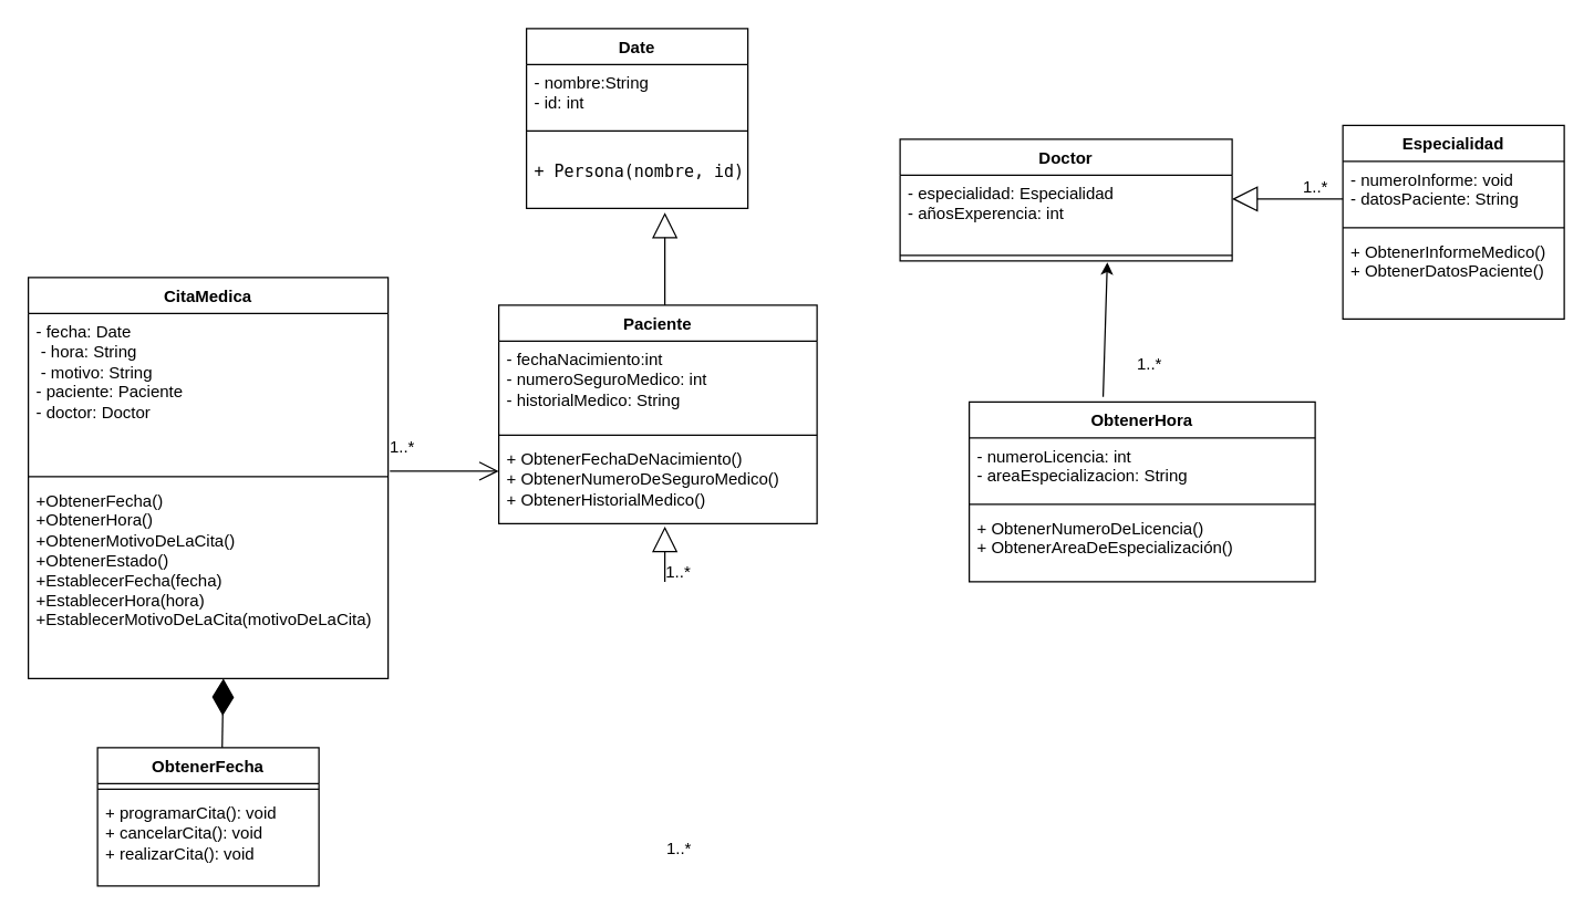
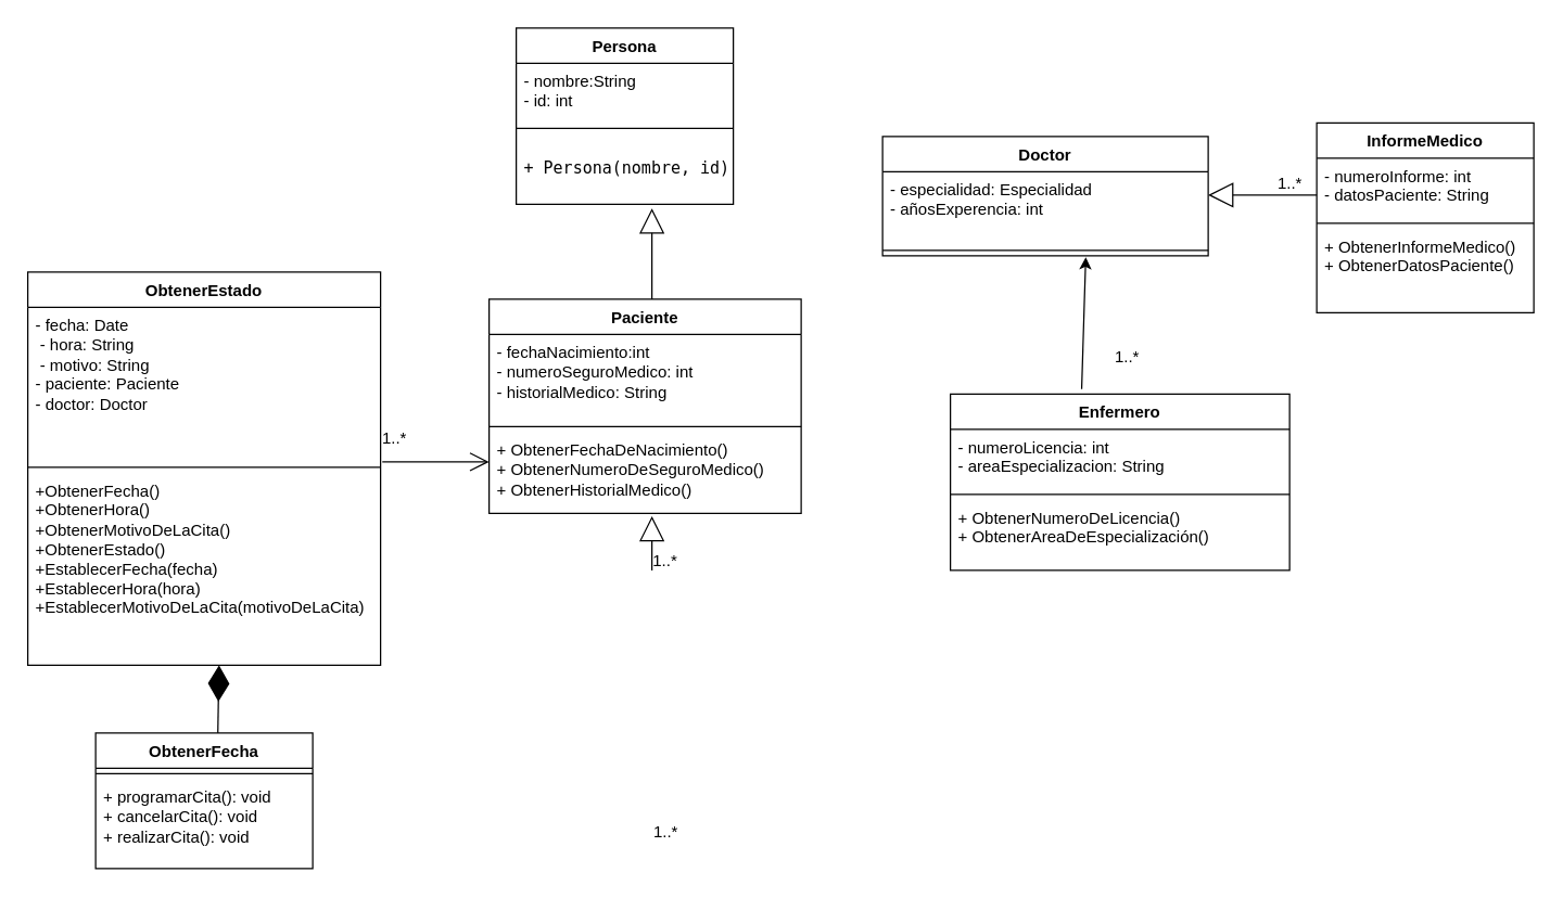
  <mxCell id="0" />
  <mxCell id="1" parent="0" />
- <mxCell id="2" value="Date" style="swimlane;fontStyle=1;align=center;verticalAlign=top;childLayout=stackLayout;horizontal=1;startSize=26;horizontalStack=0;resizeParent=1;resizeParentMax=0;resizeLast=0;collapsible=1;marginBottom=0;whiteSpace=wrap;html=1;" vertex="1" parent="1"><mxGeometry x="380" y="20" width="160" height="130" as="geometry" /></mxCell>
+ <mxCell id="2" value="Persona" style="swimlane;fontStyle=1;align=center;verticalAlign=top;childLayout=stackLayout;horizontal=1;startSize=26;horizontalStack=0;resizeParent=1;resizeParentMax=0;resizeLast=0;collapsible=1;marginBottom=0;whiteSpace=wrap;html=1;" vertex="1" parent="1"><mxGeometry x="380" y="20" width="160" height="130" as="geometry" /></mxCell>
  <mxCell id="3" value="&lt;div&gt;- nombre:String&lt;/div&gt;&lt;div&gt;- id: int&lt;/div&gt;&lt;div&gt;&lt;br&gt;&lt;/div&gt;" style="text;strokeColor=none;fillColor=none;align=left;verticalAlign=top;spacingLeft=4;spacingRight=4;overflow=hidden;rotatable=0;points=[[0,0.5],[1,0.5]];portConstraint=eastwest;whiteSpace=wrap;html=1;" vertex="1" parent="2"><mxGeometry y="26" width="160" height="44" as="geometry" /></mxCell>
  <mxCell id="4" value="" style="line;strokeWidth=1;fillColor=none;align=left;verticalAlign=middle;spacingTop=-1;spacingLeft=3;spacingRight=3;rotatable=0;labelPosition=right;points=[];portConstraint=eastwest;strokeColor=inherit;" vertex="1" parent="2"><mxGeometry y="70" width="160" height="8" as="geometry" /></mxCell>
  <mxCell id="5" value="&lt;pre&gt;&lt;code class=&quot;!whitespace-pre hljs language-plaintext&quot;&gt;+ Persona(nombre, id)&lt;/code&gt;&lt;/pre&gt;" style="text;strokeColor=none;fillColor=none;align=left;verticalAlign=top;spacingLeft=4;spacingRight=4;overflow=hidden;rotatable=0;points=[[0,0.5],[1,0.5]];portConstraint=eastwest;whiteSpace=wrap;html=1;" vertex="1" parent="2"><mxGeometry y="78" width="160" height="52" as="geometry" /></mxCell>
  <mxCell id="6" value="" style="endArrow=block;endSize=16;endFill=0;html=1;rounded=0;entryX=0.625;entryY=1.058;entryDx=0;entryDy=0;entryPerimeter=0;" edge="1" parent="1" target="5"><mxGeometry width="160" relative="1" as="geometry"><mxPoint x="480" y="220" as="sourcePoint" /><mxPoint x="500" y="190" as="targetPoint" /></mxGeometry></mxCell>
  <mxCell id="7" value="Paciente" style="swimlane;fontStyle=1;align=center;verticalAlign=top;childLayout=stackLayout;horizontal=1;startSize=26;horizontalStack=0;resizeParent=1;resizeParentMax=0;resizeLast=0;collapsible=1;marginBottom=0;whiteSpace=wrap;html=1;" vertex="1" parent="1"><mxGeometry x="360" y="220" width="230" height="158" as="geometry" /></mxCell>
  <mxCell id="8" value="&lt;div&gt;- fechaNacimiento:int&lt;/div&gt;&lt;div&gt;- numeroSeguroMedico: int&lt;/div&gt;&lt;div&gt;- historialMedico: String&lt;/div&gt;" style="text;strokeColor=none;fillColor=none;align=left;verticalAlign=top;spacingLeft=4;spacingRight=4;overflow=hidden;rotatable=0;points=[[0,0.5],[1,0.5]];portConstraint=eastwest;whiteSpace=wrap;html=1;" vertex="1" parent="7"><mxGeometry y="26" width="230" height="64" as="geometry" /></mxCell>
  <mxCell id="9" value="" style="line;strokeWidth=1;fillColor=none;align=left;verticalAlign=middle;spacingTop=-1;spacingLeft=3;spacingRight=3;rotatable=0;labelPosition=right;points=[];portConstraint=eastwest;strokeColor=inherit;" vertex="1" parent="7"><mxGeometry y="90" width="230" height="8" as="geometry" /></mxCell>
  <mxCell id="10" value="+ ObtenerFechaDeNacimiento()&lt;br&gt;+ ObtenerNumeroDeSeguroMedico()&lt;br&gt;+ ObtenerHistorialMedico()&lt;div&gt;&lt;br/&gt;&lt;/div&gt;" style="text;strokeColor=none;fillColor=none;align=left;verticalAlign=top;spacingLeft=4;spacingRight=4;overflow=hidden;rotatable=0;points=[[0,0.5],[1,0.5]];portConstraint=eastwest;whiteSpace=wrap;html=1;" vertex="1" parent="7"><mxGeometry y="98" width="230" height="60" as="geometry" /></mxCell>
  <mxCell id="11" value="Doctor" style="swimlane;fontStyle=1;align=center;verticalAlign=top;childLayout=stackLayout;horizontal=1;startSize=26;horizontalStack=0;resizeParent=1;resizeParentMax=0;resizeLast=0;collapsible=1;marginBottom=0;whiteSpace=wrap;html=1;" vertex="1" parent="1"><mxGeometry x="650" y="100" width="240" height="88" as="geometry" /></mxCell>
  <mxCell id="12" value="&lt;div&gt;- especialidad: Especialidad &lt;br&gt;&lt;/div&gt;&lt;div&gt;- añosExperencia: int&lt;br&gt;&lt;/div&gt;" style="text;strokeColor=none;fillColor=none;align=left;verticalAlign=top;spacingLeft=4;spacingRight=4;overflow=hidden;rotatable=0;points=[[0,0.5],[1,0.5]];portConstraint=eastwest;whiteSpace=wrap;html=1;" vertex="1" parent="11"><mxGeometry y="26" width="240" height="54" as="geometry" /></mxCell>
  <mxCell id="13" value="" style="line;strokeWidth=1;fillColor=none;align=left;verticalAlign=middle;spacingTop=-1;spacingLeft=3;spacingRight=3;rotatable=0;labelPosition=right;points=[];portConstraint=eastwest;strokeColor=inherit;" vertex="1" parent="11"><mxGeometry y="80" width="240" height="8" as="geometry" /></mxCell>
- <mxCell id="14" value="ObtenerHora" style="swimlane;fontStyle=1;align=center;verticalAlign=top;childLayout=stackLayout;horizontal=1;startSize=26;horizontalStack=0;resizeParent=1;resizeParentMax=0;resizeLast=0;collapsible=1;marginBottom=0;whiteSpace=wrap;html=1;" vertex="1" parent="1"><mxGeometry x="700" y="290" width="250" height="130" as="geometry" /></mxCell>
+ <mxCell id="14" value="Enfermero" style="swimlane;fontStyle=1;align=center;verticalAlign=top;childLayout=stackLayout;horizontal=1;startSize=26;horizontalStack=0;resizeParent=1;resizeParentMax=0;resizeLast=0;collapsible=1;marginBottom=0;whiteSpace=wrap;html=1;" vertex="1" parent="1"><mxGeometry x="700" y="290" width="250" height="130" as="geometry" /></mxCell>
  <mxCell id="15" value="&lt;div&gt;- numeroLicencia: int&lt;/div&gt;&lt;div&gt;- areaEspecializacion: String&lt;br&gt;&lt;/div&gt;" style="text;strokeColor=none;fillColor=none;align=left;verticalAlign=top;spacingLeft=4;spacingRight=4;overflow=hidden;rotatable=0;points=[[0,0.5],[1,0.5]];portConstraint=eastwest;whiteSpace=wrap;html=1;" vertex="1" parent="14"><mxGeometry y="26" width="250" height="44" as="geometry" /></mxCell>
  <mxCell id="16" value="" style="line;strokeWidth=1;fillColor=none;align=left;verticalAlign=middle;spacingTop=-1;spacingLeft=3;spacingRight=3;rotatable=0;labelPosition=right;points=[];portConstraint=eastwest;strokeColor=inherit;" vertex="1" parent="14"><mxGeometry y="70" width="250" height="8" as="geometry" /></mxCell>
  <mxCell id="17" value="+ ObtenerNumeroDeLicencia()&lt;br&gt;+ ObtenerAreaDeEspecialización()" style="text;strokeColor=none;fillColor=none;align=left;verticalAlign=top;spacingLeft=4;spacingRight=4;overflow=hidden;rotatable=0;points=[[0,0.5],[1,0.5]];portConstraint=eastwest;whiteSpace=wrap;html=1;" vertex="1" parent="14"><mxGeometry y="78" width="250" height="52" as="geometry" /></mxCell>
- <mxCell id="18" value="CitaMedica" style="swimlane;fontStyle=1;align=center;verticalAlign=top;childLayout=stackLayout;horizontal=1;startSize=26;horizontalStack=0;resizeParent=1;resizeParentMax=0;resizeLast=0;collapsible=1;marginBottom=0;whiteSpace=wrap;html=1;" vertex="1" parent="1"><mxGeometry x="20" y="200" width="260" height="290" as="geometry" /></mxCell>
+ <mxCell id="18" value="ObtenerEstado" style="swimlane;fontStyle=1;align=center;verticalAlign=top;childLayout=stackLayout;horizontal=1;startSize=26;horizontalStack=0;resizeParent=1;resizeParentMax=0;resizeLast=0;collapsible=1;marginBottom=0;whiteSpace=wrap;html=1;" vertex="1" parent="1"><mxGeometry x="20" y="200" width="260" height="290" as="geometry" /></mxCell>
  <mxCell id="19" value="- fecha: Date&lt;br&gt;&amp;nbsp;- hora: String &amp;nbsp;&lt;br&gt;&amp;nbsp;- motivo: String&amp;nbsp; &lt;br&gt;- paciente: Paciente&amp;nbsp;&amp;nbsp;&amp;nbsp; &amp;nbsp;&lt;br&gt;- doctor: Doctor&amp;nbsp;&amp;nbsp; " style="text;strokeColor=none;fillColor=none;align=left;verticalAlign=top;spacingLeft=4;spacingRight=4;overflow=hidden;rotatable=0;points=[[0,0.5],[1,0.5]];portConstraint=eastwest;whiteSpace=wrap;html=1;" vertex="1" parent="18"><mxGeometry y="26" width="260" height="114" as="geometry" /></mxCell>
  <mxCell id="20" value="" style="line;strokeWidth=1;fillColor=none;align=left;verticalAlign=middle;spacingTop=-1;spacingLeft=3;spacingRight=3;rotatable=0;labelPosition=right;points=[];portConstraint=eastwest;strokeColor=inherit;" vertex="1" parent="18"><mxGeometry y="140" width="260" height="8" as="geometry" /></mxCell>
  <mxCell id="21" value="+ObtenerFecha()&lt;br&gt;+ObtenerHora()&lt;br&gt;+ObtenerMotivoDeLaCita()&lt;br&gt;+ObtenerEstado()&lt;br&gt;+EstablecerFecha(fecha)&lt;br&gt;+EstablecerHora(hora)&lt;br&gt;+EstablecerMotivoDeLaCita(motivoDeLaCita)" style="text;strokeColor=none;fillColor=none;align=left;verticalAlign=top;spacingLeft=4;spacingRight=4;overflow=hidden;rotatable=0;points=[[0,0.5],[1,0.5]];portConstraint=eastwest;whiteSpace=wrap;html=1;" vertex="1" parent="18"><mxGeometry y="148" width="260" height="142" as="geometry" /></mxCell>
  <mxCell id="22" value="" style="endArrow=open;endFill=1;endSize=12;html=1;rounded=0;exitX=1.005;exitY=1;exitDx=0;exitDy=0;exitPerimeter=0;" edge="1" parent="1" source="19"><mxGeometry width="160" relative="1" as="geometry"><mxPoint x="340" y="340" as="sourcePoint" /><mxPoint x="360" y="340" as="targetPoint" /></mxGeometry></mxCell>
- <mxCell id="23" value="Especialidad" style="swimlane;fontStyle=1;align=center;verticalAlign=top;childLayout=stackLayout;horizontal=1;startSize=26;horizontalStack=0;resizeParent=1;resizeParentMax=0;resizeLast=0;collapsible=1;marginBottom=0;whiteSpace=wrap;html=1;" vertex="1" parent="1"><mxGeometry x="970" y="90" width="160" height="140" as="geometry" /></mxCell>
- <mxCell id="24" value="&lt;div&gt;- numeroInforme: void&lt;/div&gt;&lt;div&gt;- datosPaciente: String&lt;br&gt;&lt;/div&gt;" style="text;strokeColor=none;fillColor=none;align=left;verticalAlign=top;spacingLeft=4;spacingRight=4;overflow=hidden;rotatable=0;points=[[0,0.5],[1,0.5]];portConstraint=eastwest;whiteSpace=wrap;html=1;" vertex="1" parent="23"><mxGeometry y="26" width="160" height="44" as="geometry" /></mxCell>
+ <mxCell id="23" value="InformeMedico" style="swimlane;fontStyle=1;align=center;verticalAlign=top;childLayout=stackLayout;horizontal=1;startSize=26;horizontalStack=0;resizeParent=1;resizeParentMax=0;resizeLast=0;collapsible=1;marginBottom=0;whiteSpace=wrap;html=1;" vertex="1" parent="1"><mxGeometry x="970" y="90" width="160" height="140" as="geometry" /></mxCell>
+ <mxCell id="24" value="&lt;div&gt;- numeroInforme: int&lt;/div&gt;&lt;div&gt;- datosPaciente: String&lt;br&gt;&lt;/div&gt;" style="text;strokeColor=none;fillColor=none;align=left;verticalAlign=top;spacingLeft=4;spacingRight=4;overflow=hidden;rotatable=0;points=[[0,0.5],[1,0.5]];portConstraint=eastwest;whiteSpace=wrap;html=1;" vertex="1" parent="23"><mxGeometry y="26" width="160" height="44" as="geometry" /></mxCell>
  <mxCell id="25" value="" style="line;strokeWidth=1;fillColor=none;align=left;verticalAlign=middle;spacingTop=-1;spacingLeft=3;spacingRight=3;rotatable=0;labelPosition=right;points=[];portConstraint=eastwest;strokeColor=inherit;" vertex="1" parent="23"><mxGeometry y="70" width="160" height="8" as="geometry" /></mxCell>
  <mxCell id="26" value="&lt;div&gt;+ ObtenerInformeMedico()&lt;/div&gt;&lt;div&gt;+ ObtenerDatosPaciente()&lt;br&gt;&lt;/div&gt;" style="text;strokeColor=none;fillColor=none;align=left;verticalAlign=top;spacingLeft=4;spacingRight=4;overflow=hidden;rotatable=0;points=[[0,0.5],[1,0.5]];portConstraint=eastwest;whiteSpace=wrap;html=1;" vertex="1" parent="23"><mxGeometry y="78" width="160" height="62" as="geometry" /></mxCell>
  <mxCell id="27" value="" style="endArrow=block;endSize=16;endFill=0;html=1;rounded=0;" edge="1" parent="1"><mxGeometry width="160" relative="1" as="geometry"><mxPoint x="970" y="143.23" as="sourcePoint" /><mxPoint x="890" y="143.23" as="targetPoint" /><Array as="points" /></mxGeometry></mxCell>
  <mxCell id="28" value="ObtenerFecha" style="swimlane;fontStyle=1;align=center;verticalAlign=top;childLayout=stackLayout;horizontal=1;startSize=26;horizontalStack=0;resizeParent=1;resizeParentMax=0;resizeLast=0;collapsible=1;marginBottom=0;whiteSpace=wrap;html=1;" vertex="1" parent="1"><mxGeometry x="70" y="540" width="160" height="100" as="geometry" /></mxCell>
  <mxCell id="29" value="" style="line;strokeWidth=1;fillColor=none;align=left;verticalAlign=middle;spacingTop=-1;spacingLeft=3;spacingRight=3;rotatable=0;labelPosition=right;points=[];portConstraint=eastwest;strokeColor=inherit;" vertex="1" parent="28"><mxGeometry y="26" width="160" height="8" as="geometry" /></mxCell>
  <mxCell id="30" value="+ programarCita(): void&amp;nbsp; &amp;nbsp;&lt;br&gt;+ cancelarCita(): void&amp;nbsp; &amp;nbsp;&lt;br&gt;+ realizarCita(): void" style="text;strokeColor=none;fillColor=none;align=left;verticalAlign=top;spacingLeft=4;spacingRight=4;overflow=hidden;rotatable=0;points=[[0,0.5],[1,0.5]];portConstraint=eastwest;whiteSpace=wrap;html=1;" vertex="1" parent="28"><mxGeometry y="34" width="160" height="66" as="geometry" /></mxCell>
  <mxCell id="31" value="" style="endArrow=diamondThin;endFill=1;endSize=24;html=1;rounded=0;entryX=0.542;entryY=1;entryDx=0;entryDy=0;entryPerimeter=0;exitX=0.563;exitY=0;exitDx=0;exitDy=0;exitPerimeter=0;" edge="1" parent="1" source="28" target="21"><mxGeometry width="160" relative="1" as="geometry"><mxPoint x="160" y="530" as="sourcePoint" /><mxPoint x="500" y="450" as="targetPoint" /></mxGeometry></mxCell>
  <mxCell id="32" value="" style="endArrow=block;endSize=16;endFill=0;html=1;rounded=0;" edge="1" parent="1"><mxGeometry width="160" relative="1" as="geometry"><mxPoint x="480" y="420" as="sourcePoint" /><mxPoint x="480" y="380" as="targetPoint" /><Array as="points" /></mxGeometry></mxCell>
  <mxCell id="33" value="1..*" style="text;html=1;align=center;verticalAlign=middle;whiteSpace=wrap;rounded=0;" vertex="1" parent="1"><mxGeometry x="460" y="398" width="60" height="30" as="geometry" /></mxCell>
  <mxCell id="34" value="1..*" style="text;html=1;align=center;verticalAlign=middle;resizable=0;points=[];autosize=1;strokeColor=none;fillColor=none;" vertex="1" parent="1"><mxGeometry x="470" y="598" width="40" height="30" as="geometry" /></mxCell>
  <mxCell id="35" value="1..*" style="text;html=1;align=center;verticalAlign=middle;resizable=0;points=[];autosize=1;strokeColor=none;fillColor=none;" vertex="1" parent="1"><mxGeometry x="270" y="308" width="40" height="30" as="geometry" /></mxCell>
  <mxCell id="36" value="1..*" style="text;html=1;align=center;verticalAlign=middle;resizable=0;points=[];autosize=1;strokeColor=none;fillColor=none;" vertex="1" parent="1"><mxGeometry x="930" y="120" width="40" height="30" as="geometry" /></mxCell>
  <mxCell id="37" value="" style="endArrow=classic;html=1;rounded=0;exitX=0.387;exitY=-0.028;exitDx=0;exitDy=0;exitPerimeter=0;entryX=0.624;entryY=1.125;entryDx=0;entryDy=0;entryPerimeter=0;" edge="1" parent="1" source="14" target="13"><mxGeometry width="50" height="50" relative="1" as="geometry"><mxPoint x="930" y="340" as="sourcePoint" /><mxPoint x="980" y="290" as="targetPoint" /></mxGeometry></mxCell>
  <mxCell id="38" value="1..*" style="text;html=1;align=center;verticalAlign=middle;resizable=0;points=[];autosize=1;strokeColor=none;fillColor=none;" vertex="1" parent="1"><mxGeometry x="810" y="248" width="40" height="30" as="geometry" /></mxCell>
